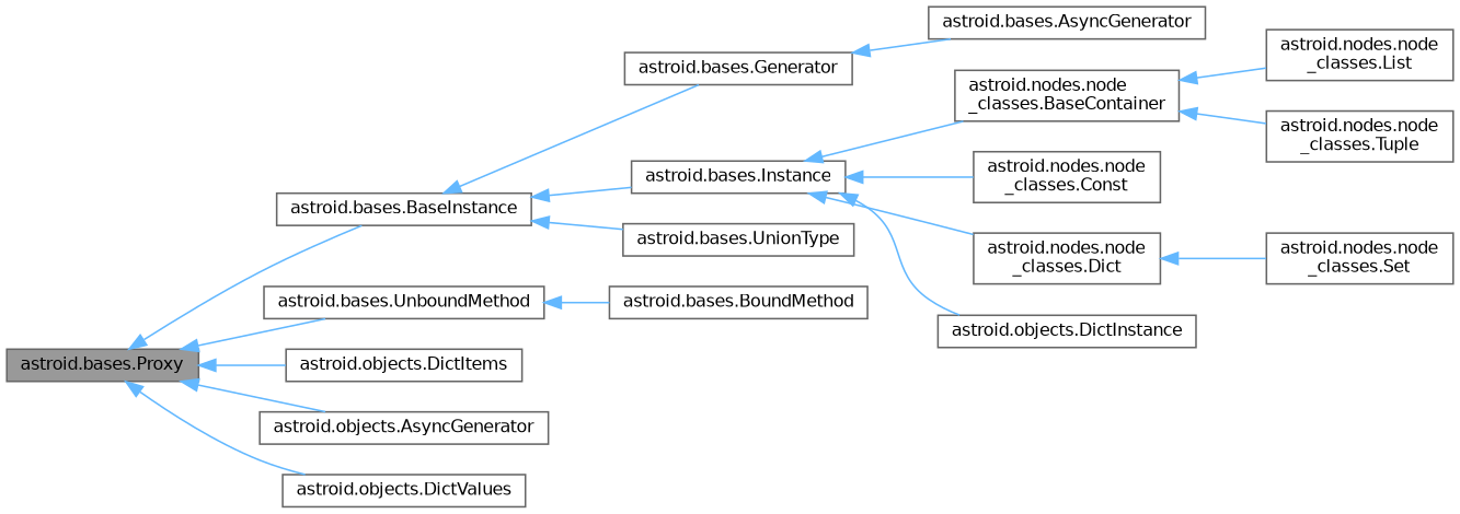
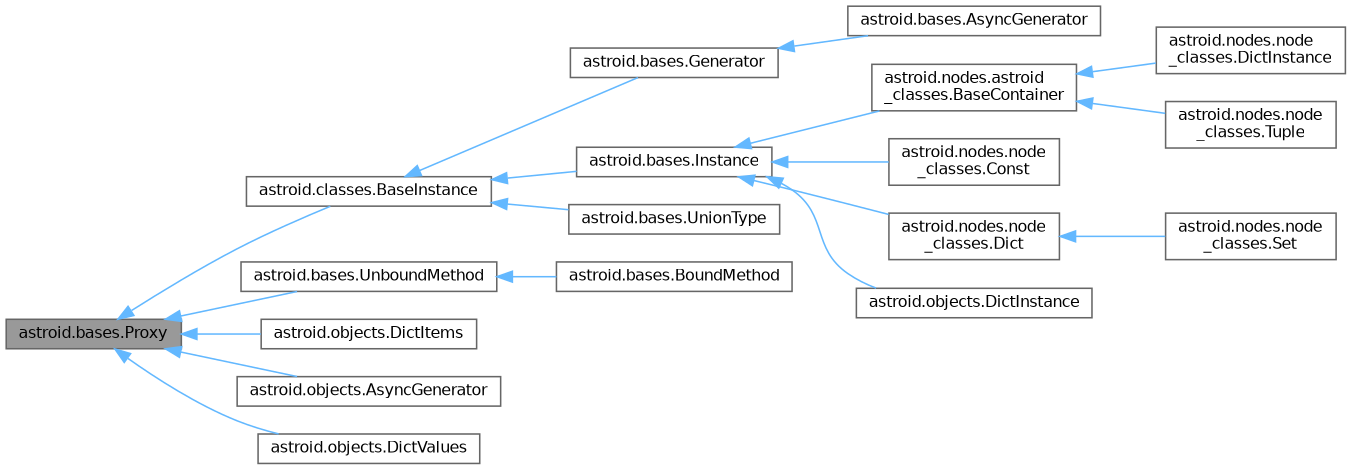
  digraph {
    rankdir=LR
    node [color=gray40 fillcolor=white fontname=Helvetica fontsize=10 shape=box style=filled]
    edge [color=steelblue1 dir=back fontname=Helvetica fontsize=10 labelfontname=Helvetica labelfontsize=10 style=solid]
    n1 [fillcolor=grey60 fontcolor=black height=0.2 label="astroid.bases.Proxy" width=0.4]
-   n2 [height=0.2 label="astroid.bases.BaseInstance" width=0.4]
+   n2 [height=0.2 label="astroid.classes.BaseInstance" width=0.4]
    n3 [height=0.2 label="astroid.bases.UnboundMethod" width=0.4]
    n4 [height=0.2 label="astroid.objects.DictItems" width=0.4]
    n5 [height=0.2 label="astroid.objects.AsyncGenerator" width=0.4]
    n6 [height=0.2 label="astroid.objects.DictValues" width=0.4]
    n7 [height=0.2 label="astroid.bases.Generator" width=0.4]
    n8 [height=0.2 label="astroid.bases.Instance" width=0.4]
    n9 [height=0.2 label="astroid.bases.UnionType" width=0.4]
    n10 [height=0.2 label="astroid.bases.BoundMethod" width=0.4]
    n11 [height=0.2 label="astroid.bases.AsyncGenerator" width=0.4]
-   n12 [height=0.2 label="astroid.nodes.node\l_classes.BaseContainer" width=0.4]
+   n12 [height=0.2 label="astroid.nodes.astroid\l_classes.BaseContainer" width=0.4]
    n13 [height=0.2 label="astroid.nodes.node\l_classes.Const" width=0.4]
    n14 [height=0.2 label="astroid.nodes.node\l_classes.Dict" width=0.4]
    n15 [height=0.2 label="astroid.objects.DictInstance" width=0.4]
-   n16 [height=0.2 label="astroid.nodes.node\l_classes.List" width=0.4]
+   n16 [height=0.2 label="astroid.nodes.node\l_classes.DictInstance" width=0.4]
    n17 [height=0.2 label="astroid.nodes.node\l_classes.Tuple" width=0.4]
    n18 [height=0.2 label="astroid.nodes.node\l_classes.Set" width=0.4]
    n1 -> n2
    n1 -> n3
    n1 -> n4
    n1 -> n5
    n1 -> n6
    n2 -> n7
    n2 -> n8
    n2 -> n9
    n3 -> n10
    n7 -> n11
    n8 -> n12
    n8 -> n13
    n8 -> n14
    n8 -> n15
    n12 -> n16
    n12 -> n17
    n14 -> n18
  }
